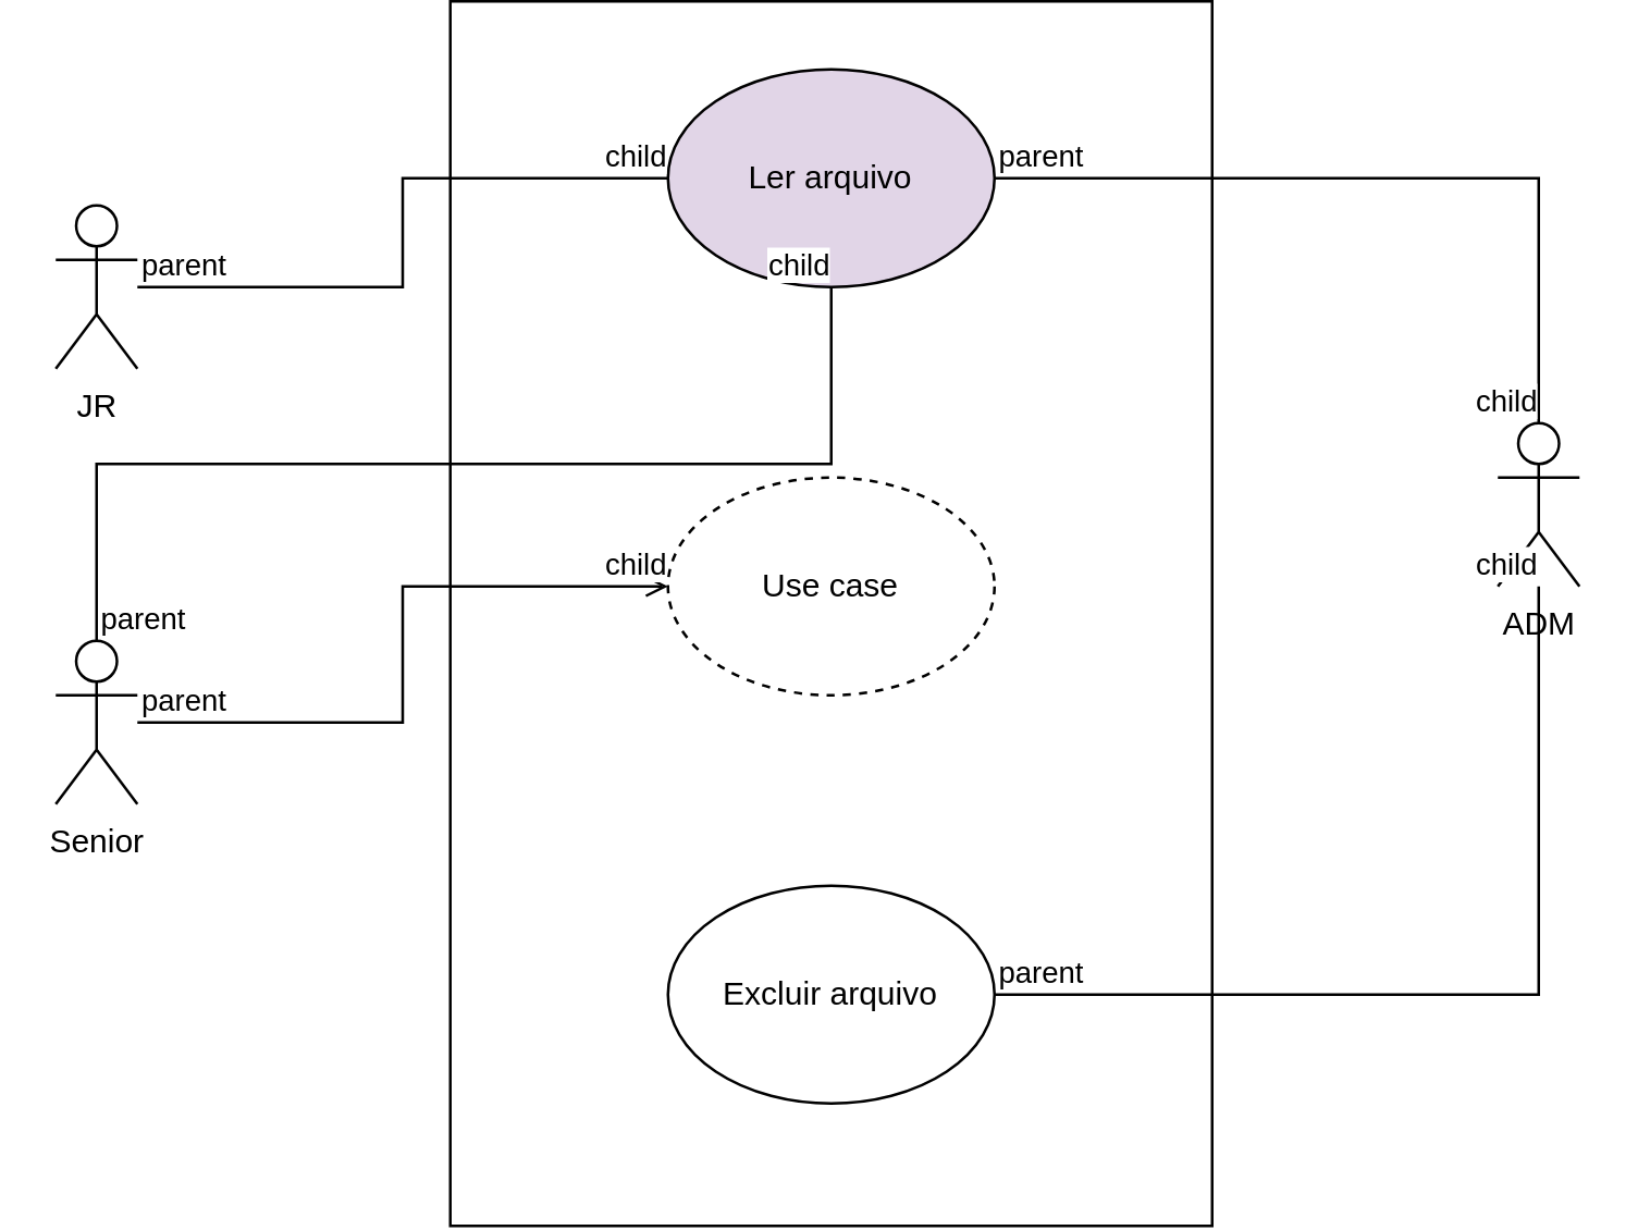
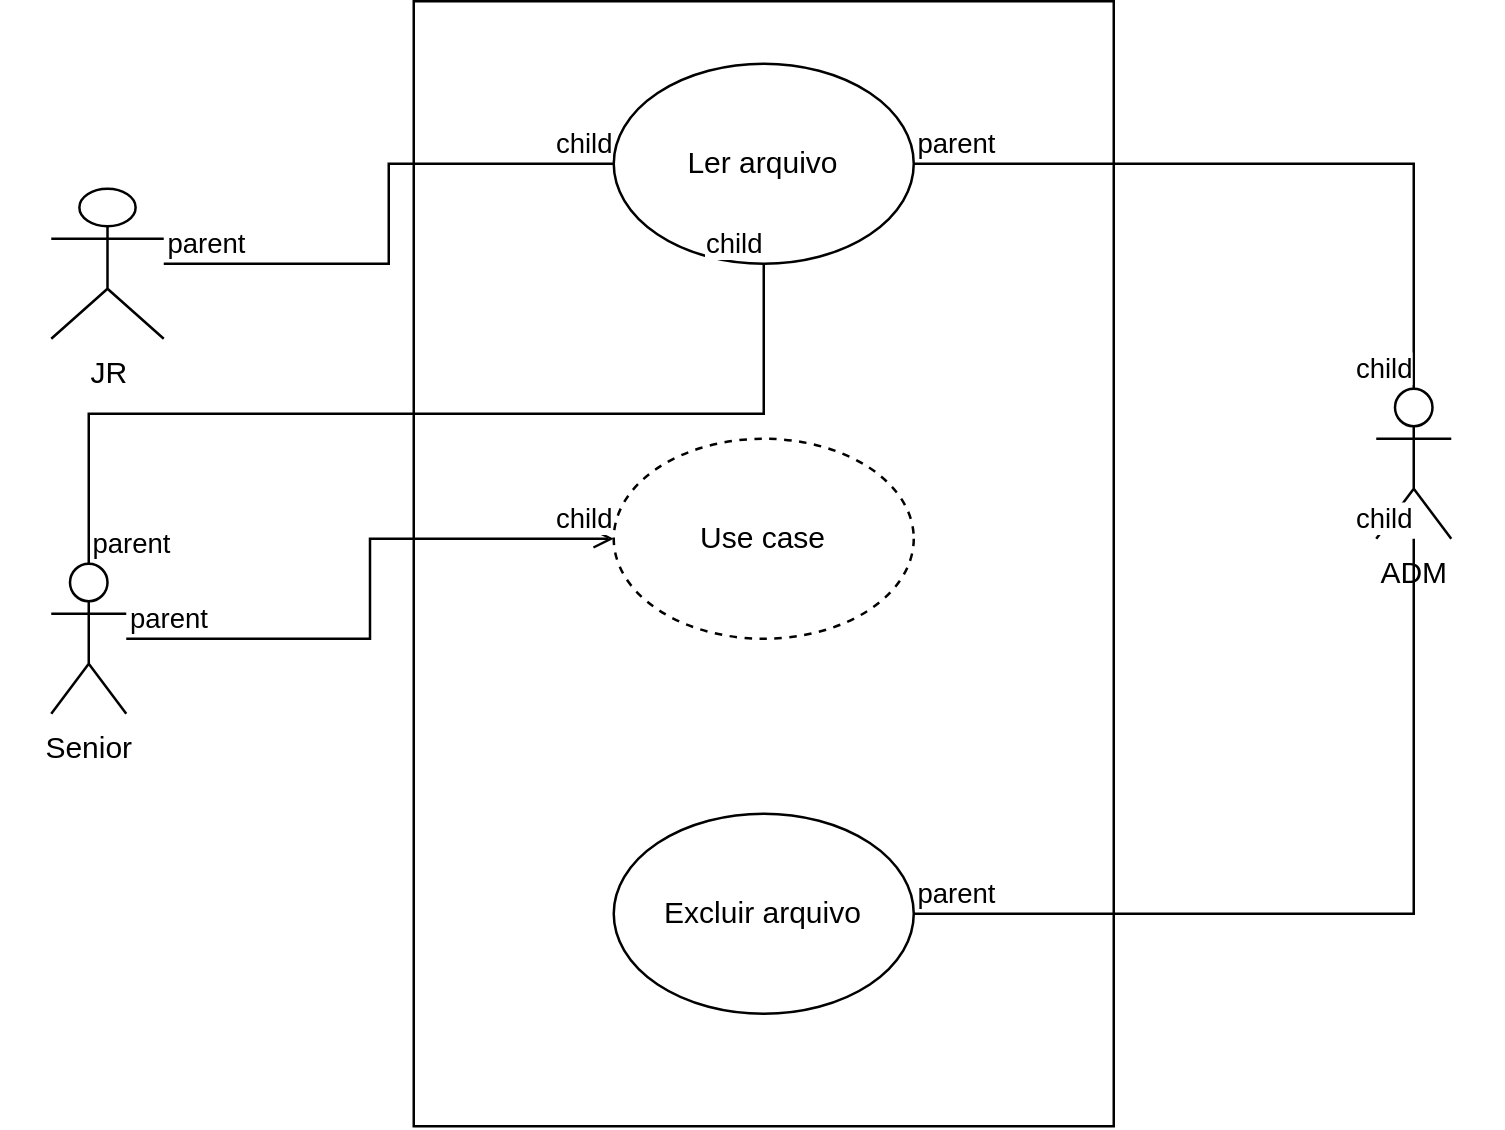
  <mxCell id="0" />
  <mxCell id="1" parent="0" />
  <mxCell id="2" value="" style="rounded=0;whiteSpace=wrap;html=1;rotation=-90;" vertex="1" parent="1"><mxGeometry x="80" y="80" width="450" height="280" as="geometry" /></mxCell>
- <mxCell id="3" value="JR" style="shape=umlActor;verticalLabelPosition=bottom;verticalAlign=top;html=1;outlineConnect=0;" vertex="1" parent="1"><mxGeometry x="20" y="70" width="30" height="60" as="geometry" /></mxCell>
- <mxCell id="4" value="Senior" style="shape=umlActor;verticalLabelPosition=bottom;verticalAlign=top;html=1;outlineConnect=0;" vertex="1" parent="1"><mxGeometry x="20" y="230" width="30" height="60" as="geometry" /></mxCell>
- <mxCell id="5" value="Ler arquivo" style="ellipse;whiteSpace=wrap;html=1;fillColor=#e1d5e7;" vertex="1" parent="1"><mxGeometry x="245" y="20" width="120" height="80" as="geometry" /></mxCell>
+ <mxCell id="3" value="JR" style="shape=umlActor;verticalLabelPosition=bottom;verticalAlign=top;html=1;outlineConnect=0;" vertex="1" parent="1"><mxGeometry x="20" y="70" width="45" height="60" as="geometry" /></mxCell>
+ <mxCell id="4" value="Senior" style="shape=umlActor;verticalLabelPosition=bottom;verticalAlign=top;html=1;outlineConnect=0;" vertex="1" parent="1"><mxGeometry x="20" y="220" width="30" height="60" as="geometry" /></mxCell>
+ <mxCell id="5" value="Ler arquivo" style="ellipse;whiteSpace=wrap;html=1;" vertex="1" parent="1"><mxGeometry x="245" y="20" width="120" height="80" as="geometry" /></mxCell>
  <mxCell id="6" value="Use case" style="ellipse;whiteSpace=wrap;html=1;dashed=1;" vertex="1" parent="1"><mxGeometry x="245" y="170" width="120" height="80" as="geometry" /></mxCell>
  <mxCell id="7" value="Excluir arquivo" style="ellipse;whiteSpace=wrap;html=1;" vertex="1" parent="1"><mxGeometry x="245" y="320" width="120" height="80" as="geometry" /></mxCell>
  <mxCell id="8" value="ADM" style="shape=umlActor;verticalLabelPosition=bottom;verticalAlign=top;html=1;outlineConnect=0;" vertex="1" parent="1"><mxGeometry x="550" y="150" width="30" height="60" as="geometry" /></mxCell>
  <mxCell id="9" value="" style="endArrow=none;html=1;edgeStyle=orthogonalEdgeStyle;rounded=0;strokeColor=default;shadow=0;" edge="1" parent="1" source="3" target="5"><mxGeometry relative="1" as="geometry"><mxPoint x="80" y="100" as="sourcePoint" /><mxPoint x="240" y="100" as="targetPoint" /></mxGeometry></mxCell>
  <mxCell id="10" value="parent" style="edgeLabel;resizable=0;html=1;align=left;verticalAlign=bottom;" connectable="0" vertex="1" parent="9"><mxGeometry x="-1" relative="1" as="geometry" /></mxCell>
  <mxCell id="11" value="child" style="edgeLabel;resizable=0;html=1;align=right;verticalAlign=bottom;" connectable="0" vertex="1" parent="9"><mxGeometry x="1" relative="1" as="geometry" /></mxCell>
  <mxCell id="12" value="" style="endArrow=none;edgeStyle=orthogonalEdgeStyle;rounded=0;html=1;fontColor=default;labelBackgroundColor=default;" edge="1" parent="1" source="5" target="8"><mxGeometry relative="1" as="geometry"><mxPoint x="370" y="60" as="sourcePoint" /><mxPoint x="565" y="130" as="targetPoint" /></mxGeometry></mxCell>
  <mxCell id="13" value="parent" style="edgeLabel;resizable=0;html=1;align=left;verticalAlign=bottom;" connectable="0" vertex="1" parent="12"><mxGeometry x="-1" relative="1" as="geometry" /></mxCell>
  <mxCell id="14" value="child" style="edgeLabel;resizable=0;html=1;align=right;verticalAlign=bottom;" connectable="0" vertex="1" parent="12"><mxGeometry x="1" relative="1" as="geometry" /></mxCell>
  <mxCell id="15" value="" style="endArrow=none;html=1;edgeStyle=orthogonalEdgeStyle;rounded=0;exitX=0.5;exitY=0;exitDx=0;exitDy=0;exitPerimeter=0;" edge="1" parent="1" source="4" target="5"><mxGeometry relative="1" as="geometry"><mxPoint x="80" y="220" as="sourcePoint" /><mxPoint x="234.96" y="100" as="targetPoint" /></mxGeometry></mxCell>
  <mxCell id="16" value="parent" style="edgeLabel;resizable=0;html=1;align=left;verticalAlign=bottom;" connectable="0" vertex="1" parent="15"><mxGeometry x="-1" relative="1" as="geometry" /></mxCell>
  <mxCell id="17" value="child" style="edgeLabel;resizable=0;html=1;align=right;verticalAlign=bottom;" connectable="0" vertex="1" parent="15"><mxGeometry x="1" relative="1" as="geometry" /></mxCell>
  <mxCell id="18" value="" style="endArrow=open;html=1;edgeStyle=orthogonalEdgeStyle;rounded=0;" edge="1" parent="1" source="4" target="6"><mxGeometry relative="1" as="geometry"><mxPoint x="210" y="230" as="sourcePoint" /><mxPoint x="370" y="230" as="targetPoint" /></mxGeometry></mxCell>
  <mxCell id="19" value="parent" style="edgeLabel;resizable=0;html=1;align=left;verticalAlign=bottom;" connectable="0" vertex="1" parent="18"><mxGeometry x="-1" relative="1" as="geometry" /></mxCell>
  <mxCell id="20" value="child" style="edgeLabel;resizable=0;html=1;align=right;verticalAlign=bottom;" connectable="0" vertex="1" parent="18"><mxGeometry x="1" relative="1" as="geometry" /></mxCell>
  <mxCell id="21" value="" style="endArrow=none;html=1;edgeStyle=orthogonalEdgeStyle;rounded=0;" edge="1" parent="1" source="7" target="8"><mxGeometry relative="1" as="geometry"><mxPoint x="210" y="230" as="sourcePoint" /><mxPoint x="370" y="230" as="targetPoint" /></mxGeometry></mxCell>
  <mxCell id="22" value="parent" style="edgeLabel;resizable=0;html=1;align=left;verticalAlign=bottom;" connectable="0" vertex="1" parent="21"><mxGeometry x="-1" relative="1" as="geometry" /></mxCell>
  <mxCell id="23" value="child" style="edgeLabel;resizable=0;html=1;align=right;verticalAlign=bottom;" connectable="0" vertex="1" parent="21"><mxGeometry x="1" relative="1" as="geometry" /></mxCell>
